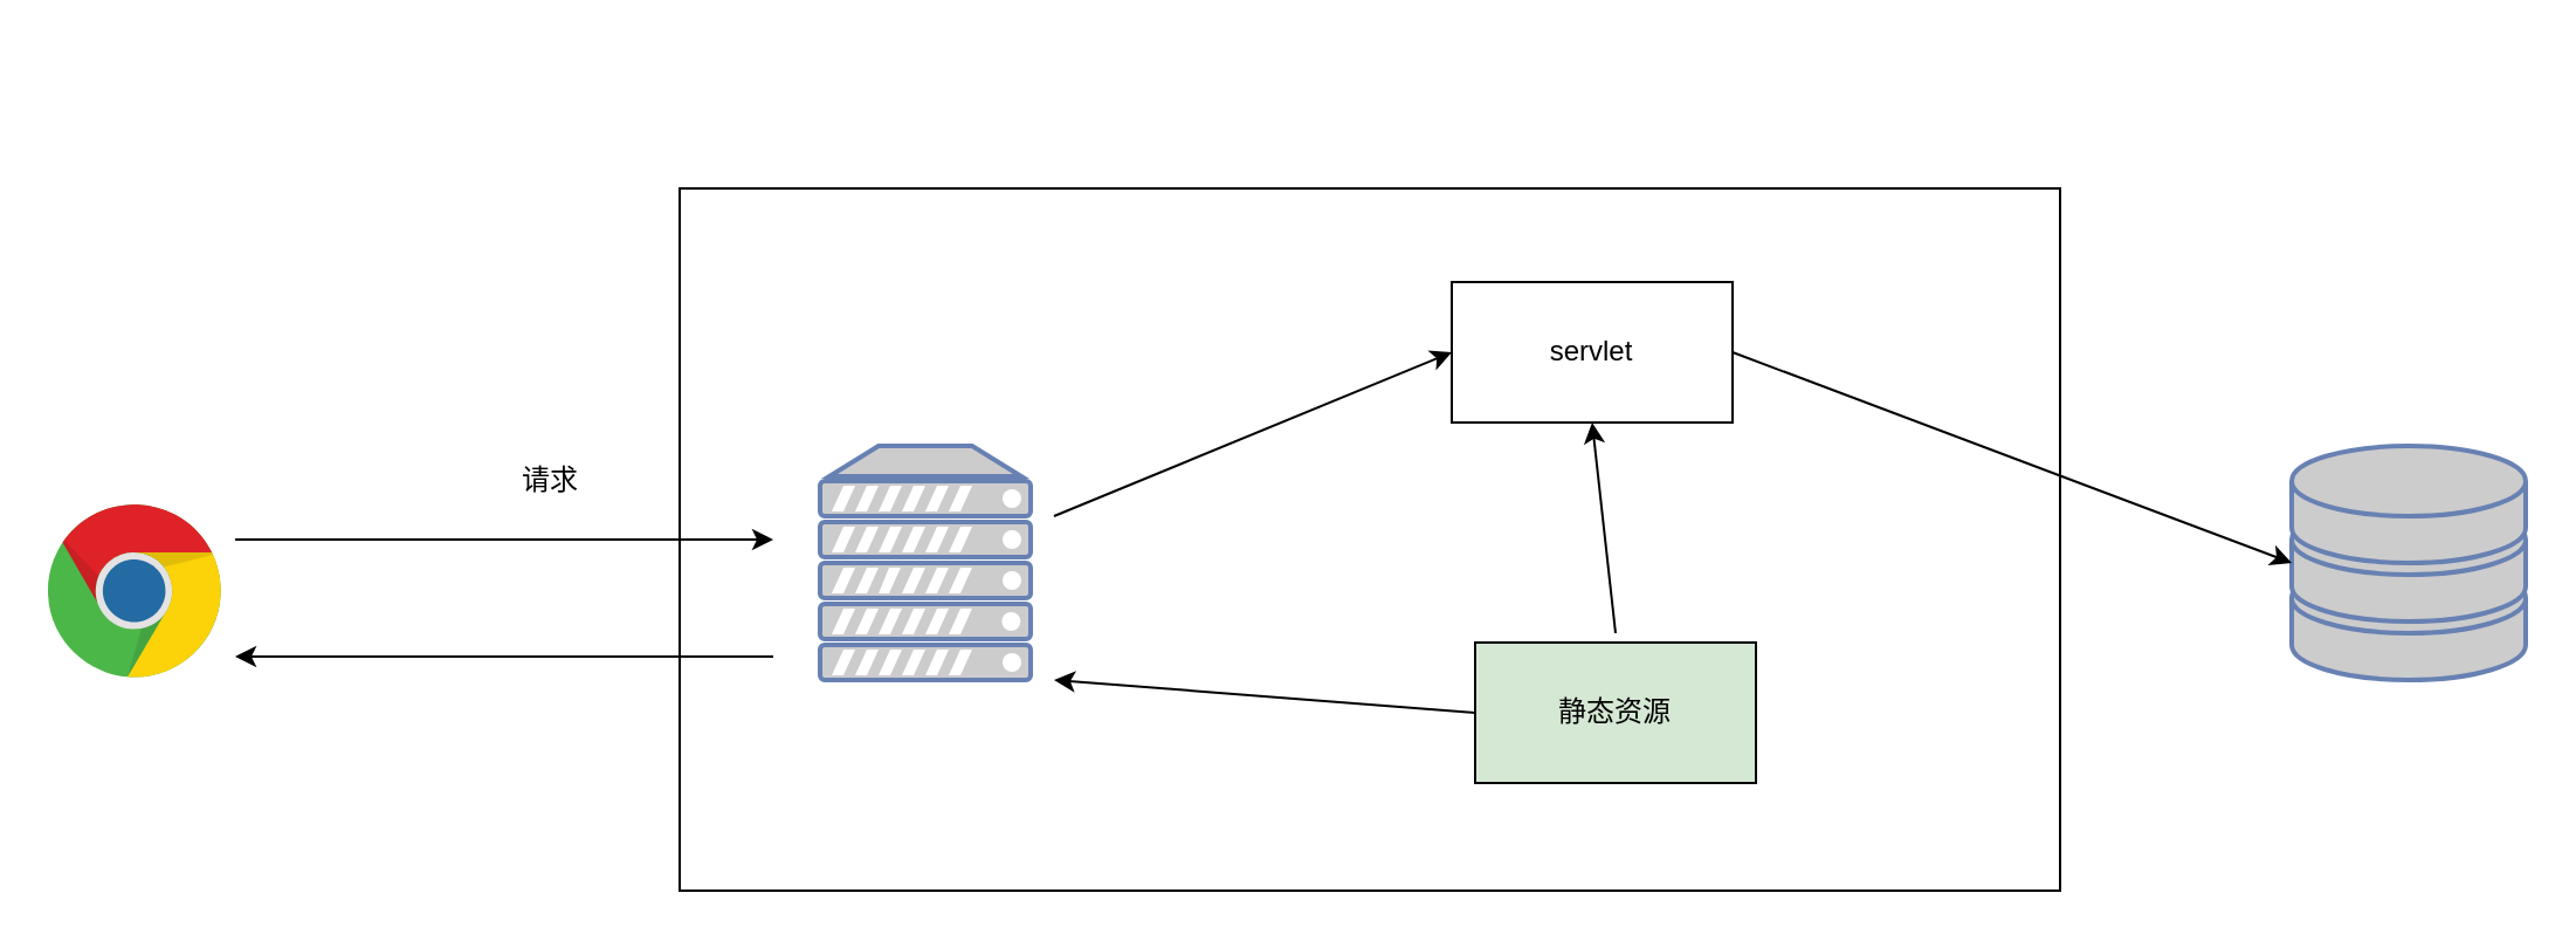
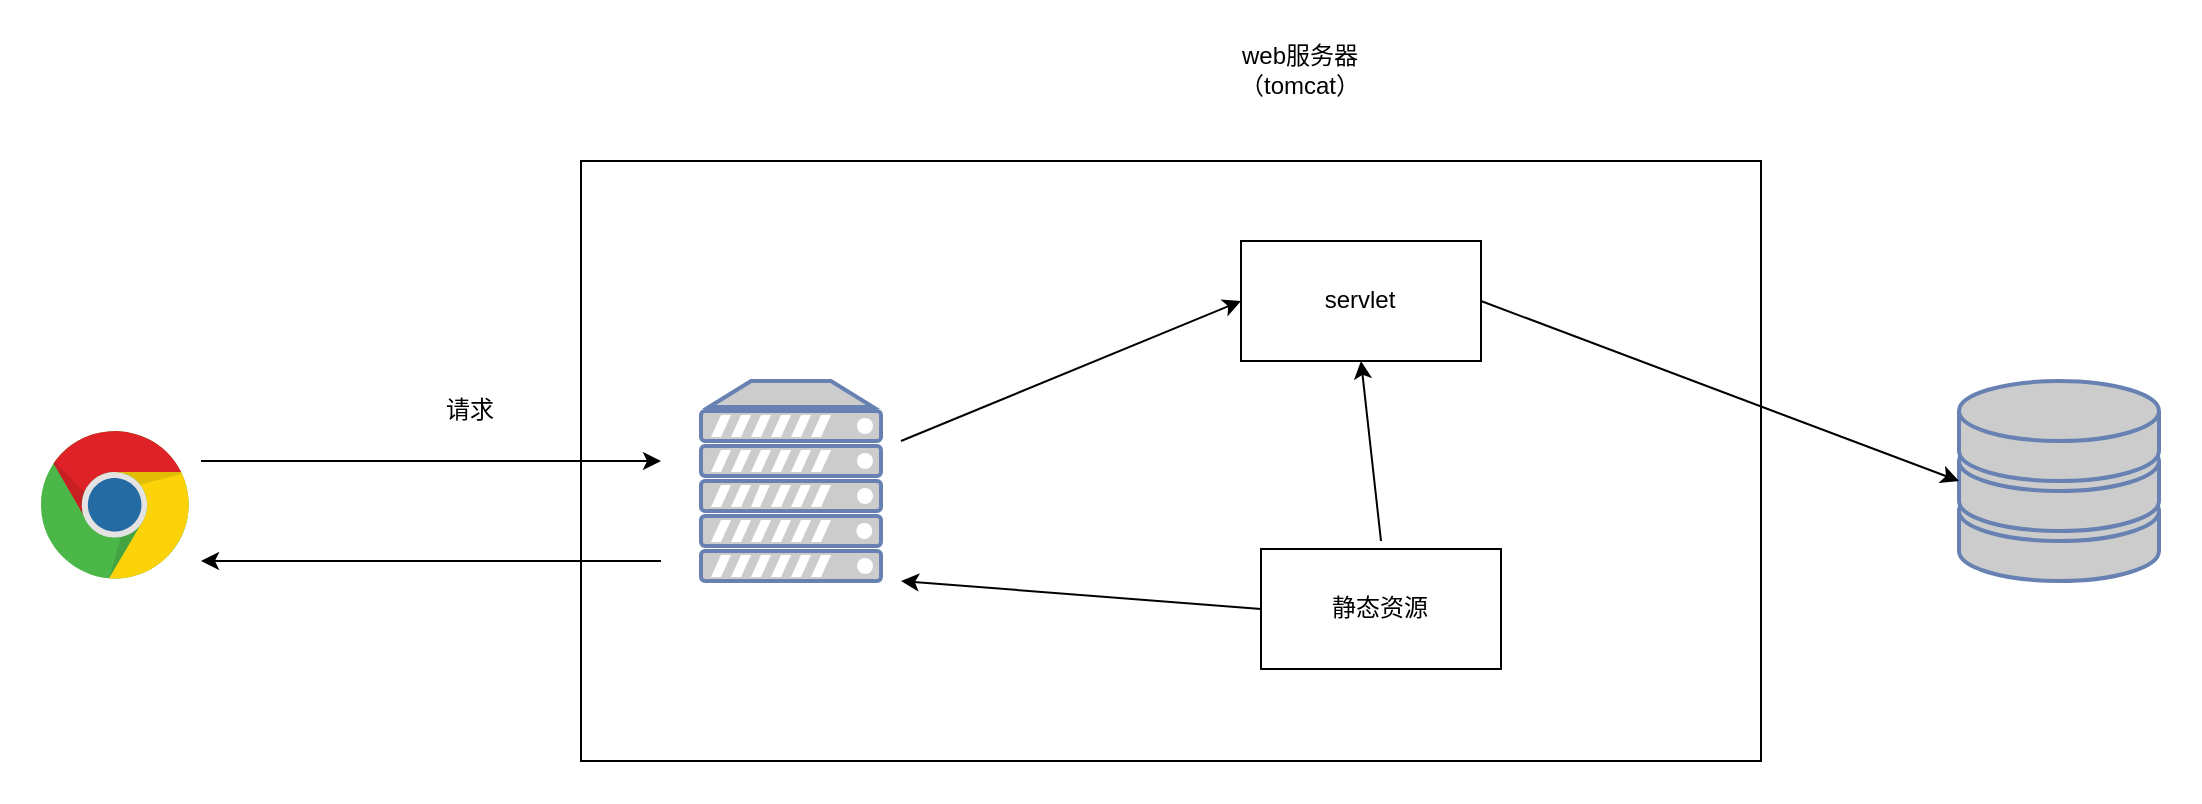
  <mxCell id="0" />
  <mxCell id="1" parent="0" />
  <mxCell id="2" value="" style="fontColor=#0066CC;verticalAlign=top;verticalLabelPosition=bottom;labelPosition=center;align=center;html=1;outlineConnect=0;fillColor=#CCCCCC;strokeColor=#6881B3;gradientColor=none;gradientDirection=north;strokeWidth=2;shape=mxgraph.networks.storage;" vertex="1" parent="1"><mxGeometry x="979" y="190" width="100" height="100" as="geometry" /></mxCell>
  <mxCell id="3" value="" style="rounded=0;whiteSpace=wrap;html=1;" vertex="1" parent="1"><mxGeometry x="290" y="80" width="590" height="300" as="geometry" /></mxCell>
  <mxCell id="4" value="" style="fontColor=#0066CC;verticalAlign=top;verticalLabelPosition=bottom;labelPosition=center;align=center;html=1;outlineConnect=0;fillColor=#CCCCCC;strokeColor=#6881B3;gradientColor=none;gradientDirection=north;strokeWidth=2;shape=mxgraph.networks.server;" vertex="1" parent="1"><mxGeometry x="350" y="190" width="90" height="100" as="geometry" /></mxCell>
  <mxCell id="5" value="" style="dashed=0;outlineConnect=0;html=1;align=center;labelPosition=center;verticalLabelPosition=bottom;verticalAlign=top;shape=mxgraph.weblogos.chrome" vertex="1" parent="1"><mxGeometry x="20" y="215" width="74.8" height="75.4" as="geometry" /></mxCell>
  <mxCell id="6" value="" style="endArrow=classic;html=1;rounded=0;" edge="1" parent="1"><mxGeometry width="50" height="50" relative="1" as="geometry"><mxPoint x="100" y="230" as="sourcePoint" /><mxPoint x="330" y="230" as="targetPoint" /></mxGeometry></mxCell>
  <mxCell id="7" value="" style="endArrow=classic;html=1;rounded=0;" edge="1" parent="1"><mxGeometry width="50" height="50" relative="1" as="geometry"><mxPoint x="330" y="280" as="sourcePoint" /><mxPoint x="100" y="280" as="targetPoint" /></mxGeometry></mxCell>
  <mxCell id="8" value="servlet" style="rounded=0;whiteSpace=wrap;html=1;" vertex="1" parent="1"><mxGeometry x="620" y="120" width="120" height="60" as="geometry" /></mxCell>
- <mxCell id="9" value="静态资源" style="rounded=0;whiteSpace=wrap;html=1;fillColor=#d5e8d4;" vertex="1" parent="1"><mxGeometry x="630" y="274" width="120" height="60" as="geometry" /></mxCell>
+ <mxCell id="9" value="静态资源" style="rounded=0;whiteSpace=wrap;html=1;" vertex="1" parent="1"><mxGeometry x="630" y="274" width="120" height="60" as="geometry" /></mxCell>
  <mxCell id="10" value="" style="endArrow=classic;html=1;rounded=0;exitX=0;exitY=0.5;exitDx=0;exitDy=0;" edge="1" parent="1" source="9"><mxGeometry width="50" height="50" relative="1" as="geometry"><mxPoint x="520" y="330" as="sourcePoint" /><mxPoint x="450" y="290" as="targetPoint" /></mxGeometry></mxCell>
  <mxCell id="11" value="" style="endArrow=classic;html=1;rounded=0;entryX=0.5;entryY=1;entryDx=0;entryDy=0;" edge="1" parent="1" target="8"><mxGeometry width="50" height="50" relative="1" as="geometry"><mxPoint x="690" y="270" as="sourcePoint" /><mxPoint x="690" y="240.711" as="targetPoint" /></mxGeometry></mxCell>
  <mxCell id="12" value="" style="endArrow=classic;html=1;rounded=0;exitX=1;exitY=0.5;exitDx=0;exitDy=0;entryX=0;entryY=0.5;entryDx=0;entryDy=0;entryPerimeter=0;" edge="1" parent="1" source="8" target="2"><mxGeometry width="50" height="50" relative="1" as="geometry"><mxPoint x="850" y="180" as="sourcePoint" /><mxPoint x="900" y="130" as="targetPoint" /></mxGeometry></mxCell>
  <mxCell id="13" value="请求" style="text;html=1;strokeColor=none;fillColor=none;align=center;verticalAlign=middle;whiteSpace=wrap;rounded=0;" vertex="1" parent="1"><mxGeometry x="205" y="190" width="60" height="30" as="geometry" /></mxCell>
  <mxCell id="14" value="" style="endArrow=classic;html=1;rounded=0;entryX=0;entryY=0.5;entryDx=0;entryDy=0;" edge="1" parent="1" target="8"><mxGeometry width="50" height="50" relative="1" as="geometry"><mxPoint x="450" y="220" as="sourcePoint" /><mxPoint x="530" y="170" as="targetPoint" /></mxGeometry></mxCell>
+ <mxCell id="15" value="web服务器（tomcat）" style="text;html=1;strokeColor=none;fillColor=none;align=center;verticalAlign=middle;whiteSpace=wrap;rounded=0;" vertex="1" parent="1"><mxGeometry x="620" y="20" width="60" height="30" as="geometry" /></mxCell>
